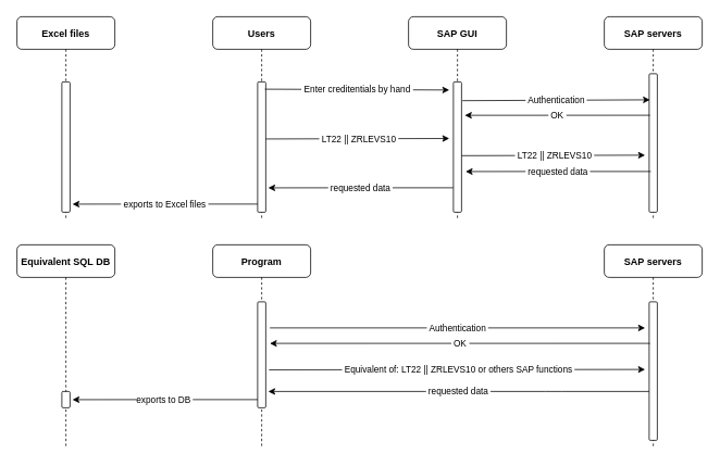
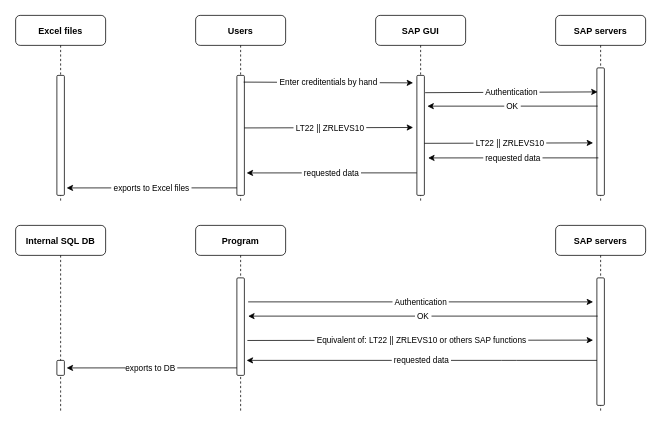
  <mxCell id="0" />
  <mxCell id="1" parent="0" />
  <mxCell id="2" value="Excel files" style="shape=umlLifeline;perimeter=lifelinePerimeter;container=1;collapsible=0;recursiveResize=0;rounded=1;shadow=0;strokeWidth=1;fontStyle=1" parent="1" vertex="1"><mxGeometry x="20" y="20" width="120" height="250" as="geometry" /></mxCell>
  <mxCell id="3" value="" style="points=[];perimeter=orthogonalPerimeter;rounded=1;shadow=0;strokeWidth=1;" parent="2" vertex="1"><mxGeometry x="55" y="80" width="10" height="160" as="geometry" /></mxCell>
  <mxCell id="4" value="Users" style="shape=umlLifeline;perimeter=lifelinePerimeter;container=1;collapsible=0;recursiveResize=0;rounded=1;shadow=0;strokeWidth=1;fontStyle=1" vertex="1" parent="1"><mxGeometry x="260" y="20" width="120" height="250" as="geometry" /></mxCell>
  <mxCell id="5" value="" style="points=[];perimeter=orthogonalPerimeter;rounded=1;shadow=0;strokeWidth=1;" vertex="1" parent="4"><mxGeometry x="55" y="80" width="10" height="160" as="geometry" /></mxCell>
  <mxCell id="6" value="&amp;nbsp;requested data&amp;nbsp;" style="endArrow=classic;html=1;rounded=1;entryX=1.4;entryY=0.344;entryDx=0;entryDy=0;entryPerimeter=0;exitX=0.1;exitY=0.406;exitDx=0;exitDy=0;exitPerimeter=0;" edge="1" parent="4"><mxGeometry width="50" height="50" relative="1" as="geometry"><mxPoint x="295" y="210" as="sourcePoint" /><mxPoint x="68" y="210.08" as="targetPoint" /><Array as="points"><mxPoint x="178" y="210" /></Array></mxGeometry></mxCell>
  <mxCell id="7" value="&amp;nbsp;exports to Excel files&amp;nbsp;" style="endArrow=classic;html=1;rounded=1;entryX=1.4;entryY=0.344;entryDx=0;entryDy=0;entryPerimeter=0;exitX=0.1;exitY=0.406;exitDx=0;exitDy=0;exitPerimeter=0;" edge="1" parent="4"><mxGeometry width="50" height="50" relative="1" as="geometry"><mxPoint x="55" y="230" as="sourcePoint" /><mxPoint x="-172" y="230.08" as="targetPoint" /><Array as="points"><mxPoint x="-62" y="230" /></Array></mxGeometry></mxCell>
  <mxCell id="8" value="SAP GUI" style="shape=umlLifeline;perimeter=lifelinePerimeter;container=1;collapsible=0;recursiveResize=0;rounded=1;shadow=0;strokeWidth=1;fontStyle=1" vertex="1" parent="1"><mxGeometry x="500" y="20" width="120" height="250" as="geometry" /></mxCell>
  <mxCell id="9" value="" style="points=[];perimeter=orthogonalPerimeter;rounded=1;shadow=0;strokeWidth=1;" vertex="1" parent="8"><mxGeometry x="55" y="80" width="10" height="160" as="geometry" /></mxCell>
  <mxCell id="10" value="SAP servers" style="shape=umlLifeline;perimeter=lifelinePerimeter;container=1;collapsible=0;recursiveResize=0;rounded=1;shadow=0;strokeWidth=1;gradientColor=none;fillColor=default;fontStyle=1" vertex="1" parent="1"><mxGeometry x="740" y="20" width="120" height="250" as="geometry" /></mxCell>
  <mxCell id="11" value="" style="points=[];perimeter=orthogonalPerimeter;rounded=1;shadow=0;strokeWidth=1;" vertex="1" parent="10"><mxGeometry x="55" y="70" width="10" height="170" as="geometry" /></mxCell>
  <mxCell id="12" value="&amp;nbsp;LT22 || ZRLEVS10&amp;nbsp;" style="endArrow=classic;html=1;rounded=1;entryX=0.1;entryY=0.294;entryDx=0;entryDy=0;entryPerimeter=0;exitX=1;exitY=0.438;exitDx=0;exitDy=0;exitPerimeter=0;spacingLeft=3;" edge="1" parent="10"><mxGeometry width="50" height="50" relative="1" as="geometry"><mxPoint x="-175" y="170.6" as="sourcePoint" /><mxPoint x="50" y="170.0" as="targetPoint" /></mxGeometry></mxCell>
  <mxCell id="13" value="&amp;nbsp;Enter creditentials by hand&amp;nbsp;" style="endArrow=classic;html=1;rounded=1;exitX=0.9;exitY=0.056;exitDx=0;exitDy=0;exitPerimeter=0;" edge="1" parent="1" source="5"><mxGeometry width="50" height="50" relative="1" as="geometry"><mxPoint x="410" y="107" as="sourcePoint" /><mxPoint x="550" y="110" as="targetPoint" /></mxGeometry></mxCell>
  <mxCell id="14" value="&amp;nbsp;Authentication&amp;nbsp;" style="endArrow=classic;html=1;rounded=1;entryX=0.1;entryY=0.294;entryDx=0;entryDy=0;entryPerimeter=0;exitX=1.1;exitY=0.238;exitDx=0;exitDy=0;exitPerimeter=0;" edge="1" parent="1"><mxGeometry width="50" height="50" relative="1" as="geometry"><mxPoint x="566" y="123.08" as="sourcePoint" /><mxPoint x="796" y="122.04" as="targetPoint" /></mxGeometry></mxCell>
  <mxCell id="15" value="&amp;nbsp;OK&amp;nbsp;" style="endArrow=classic;html=1;rounded=1;entryX=1.4;entryY=0.344;entryDx=0;entryDy=0;entryPerimeter=0;exitX=0.1;exitY=0.406;exitDx=0;exitDy=0;exitPerimeter=0;" edge="1" parent="1"><mxGeometry width="50" height="50" relative="1" as="geometry"><mxPoint x="796" y="140.96" as="sourcePoint" /><mxPoint x="569" y="141.04" as="targetPoint" /></mxGeometry></mxCell>
  <mxCell id="16" value="&amp;nbsp;LT22 || ZRLEVS10&amp;nbsp;" style="endArrow=classic;html=1;rounded=1;entryX=0.1;entryY=0.294;entryDx=0;entryDy=0;entryPerimeter=0;exitX=1;exitY=0.438;exitDx=0;exitDy=0;exitPerimeter=0;spacingLeft=3;" edge="1" parent="1" source="5"><mxGeometry width="50" height="50" relative="1" as="geometry"><mxPoint x="340" y="169" as="sourcePoint" /><mxPoint x="550" y="169.48" as="targetPoint" /></mxGeometry></mxCell>
  <mxCell id="17" value="&amp;nbsp;requested data&amp;nbsp;" style="endArrow=classic;html=1;rounded=1;entryX=1.4;entryY=0.344;entryDx=0;entryDy=0;entryPerimeter=0;exitX=0.1;exitY=0.406;exitDx=0;exitDy=0;exitPerimeter=0;" edge="1" parent="1"><mxGeometry width="50" height="50" relative="1" as="geometry"><mxPoint x="797" y="210" as="sourcePoint" /><mxPoint x="570" y="210.08" as="targetPoint" /><Array as="points"><mxPoint x="680" y="210" /></Array></mxGeometry></mxCell>
- <mxCell id="18" value="Equivalent SQL DB" style="shape=umlLifeline;perimeter=lifelinePerimeter;container=1;collapsible=0;recursiveResize=0;rounded=1;shadow=0;strokeWidth=1;fontStyle=1" vertex="1" parent="1"><mxGeometry x="20" y="300" width="120" height="250" as="geometry" /></mxCell>
+ <mxCell id="18" value="Internal SQL DB" style="shape=umlLifeline;perimeter=lifelinePerimeter;container=1;collapsible=0;recursiveResize=0;rounded=1;shadow=0;strokeWidth=1;fontStyle=1" vertex="1" parent="1"><mxGeometry x="20" y="300" width="120" height="250" as="geometry" /></mxCell>
  <mxCell id="19" value="" style="points=[];perimeter=orthogonalPerimeter;rounded=1;shadow=0;strokeWidth=1;" vertex="1" parent="18"><mxGeometry x="55" y="180" width="10" height="20" as="geometry" /></mxCell>
  <mxCell id="20" value="Program" style="shape=umlLifeline;perimeter=lifelinePerimeter;container=1;collapsible=0;recursiveResize=0;rounded=1;shadow=0;strokeWidth=1;fontStyle=1" vertex="1" parent="1"><mxGeometry x="260" y="300" width="120" height="250" as="geometry" /></mxCell>
  <mxCell id="21" value="" style="points=[];perimeter=orthogonalPerimeter;rounded=1;shadow=0;strokeWidth=1;" vertex="1" parent="20"><mxGeometry x="55" y="70" width="10" height="130" as="geometry" /></mxCell>
  <mxCell id="22" value="exports to DB&amp;nbsp;" style="endArrow=classic;html=1;rounded=1;entryX=1.4;entryY=0.344;entryDx=0;entryDy=0;entryPerimeter=0;exitX=0.1;exitY=0.406;exitDx=0;exitDy=0;exitPerimeter=0;" edge="1" parent="20"><mxGeometry width="50" height="50" relative="1" as="geometry"><mxPoint x="55" y="190" as="sourcePoint" /><mxPoint x="-172" y="190.08" as="targetPoint" /><Array as="points"><mxPoint x="-62" y="190" /></Array></mxGeometry></mxCell>
  <mxCell id="23" value="SAP servers" style="shape=umlLifeline;perimeter=lifelinePerimeter;container=1;collapsible=0;recursiveResize=0;rounded=1;shadow=0;strokeWidth=1;gradientColor=none;fillColor=default;fontStyle=1" vertex="1" parent="1"><mxGeometry x="740" y="300" width="120" height="250" as="geometry" /></mxCell>
  <mxCell id="24" value="" style="points=[];perimeter=orthogonalPerimeter;rounded=1;shadow=0;strokeWidth=1;" vertex="1" parent="23"><mxGeometry x="55" y="70" width="10" height="170" as="geometry" /></mxCell>
  <mxCell id="25" value="&amp;nbsp;Authentication&amp;nbsp;" style="endArrow=classic;html=1;rounded=1;" edge="1" parent="1"><mxGeometry width="50" height="50" relative="1" as="geometry"><mxPoint x="330" y="402" as="sourcePoint" /><mxPoint x="790" y="402" as="targetPoint" /></mxGeometry></mxCell>
  <mxCell id="26" value="&amp;nbsp;OK&amp;nbsp;" style="endArrow=classic;html=1;rounded=1;exitX=0.1;exitY=0.406;exitDx=0;exitDy=0;exitPerimeter=0;" edge="1" parent="1"><mxGeometry width="50" height="50" relative="1" as="geometry"><mxPoint x="796" y="420.96" as="sourcePoint" /><mxPoint x="330" y="421" as="targetPoint" /></mxGeometry></mxCell>
  <mxCell id="27" value="&amp;nbsp;requested data&amp;nbsp;" style="endArrow=classic;html=1;rounded=1;exitX=0.1;exitY=0.406;exitDx=0;exitDy=0;exitPerimeter=0;" edge="1" parent="1"><mxGeometry width="50" height="50" relative="1" as="geometry"><mxPoint x="795" y="480" as="sourcePoint" /><mxPoint x="328" y="480" as="targetPoint" /><Array as="points"><mxPoint x="678" y="480" /></Array></mxGeometry></mxCell>
  <mxCell id="28" value="&amp;nbsp;Equivalent of: LT22 || ZRLEVS10 or others SAP functions&amp;nbsp;" style="endArrow=classic;html=1;rounded=1;spacingLeft=3;exitX=1.4;exitY=0.642;exitDx=0;exitDy=0;exitPerimeter=0;" edge="1" parent="1" source="21"><mxGeometry width="50" height="50" relative="1" as="geometry"><mxPoint x="360" y="456" as="sourcePoint" /><mxPoint x="790" y="453" as="targetPoint" /></mxGeometry></mxCell>
